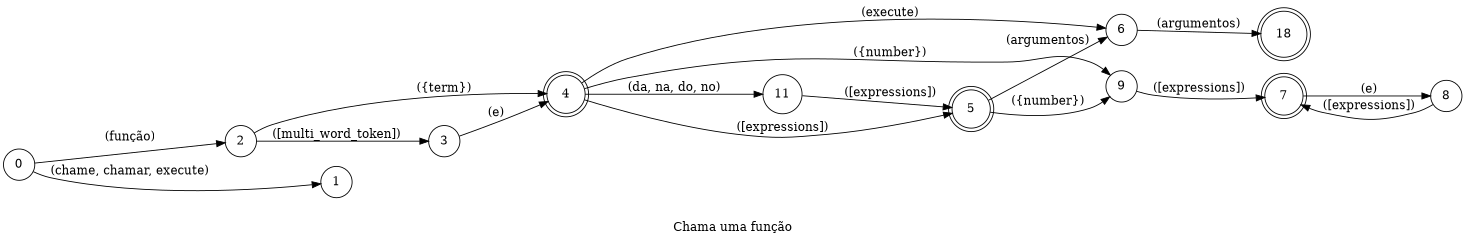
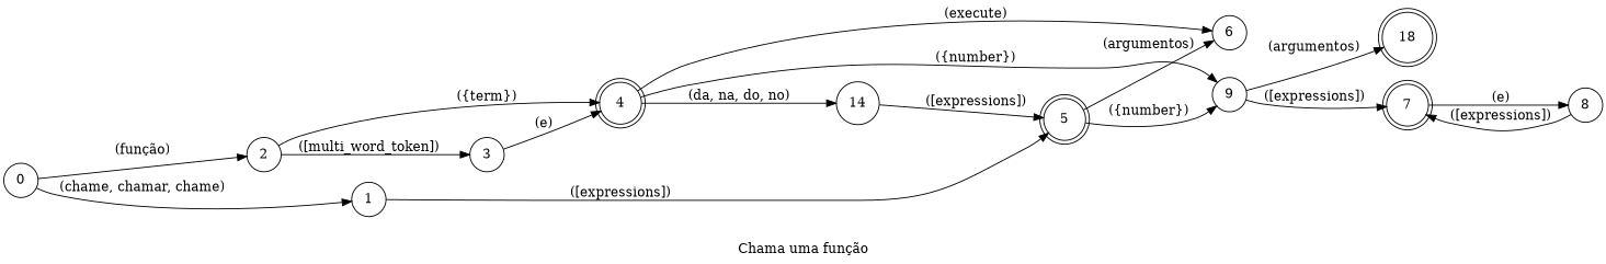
  digraph {
    desc="Chama uma função com os determinados argumentos no determinado caller"
    label="Chama uma função"
    lang="pt-BR"
    langName="Português"
    priority=2
    rankdir=LR
    title="Chama uma função"
    node [shape=circle]
    4 [shape=doublecircle]
-   11
+   11 [label=14]
    5 [shape=doublecircle]
    6
    9
    7 [shape=doublecircle]
    n7 [label=18 shape=doublecircle]
    8
    0
    1
    2
    3
    subgraph sub_1 {
      4
      11
    }
    subgraph sub_2 {
      4
      5
    }
    subgraph sub_3 {
      4
      5
    }
    4 -> 11 [label="(da, na, do, no)"]
-   4 -> 5 [label="([expressions])" store=caller]
+   1 -> 5 [label="([expressions])" store=caller]
    4 -> 6 [label="(execute)"]
    4 -> 9 [label="({number})" store=argsNumber]
    11 -> 5 [label="([expressions])" store=caller]
    5 -> 6 [label="(argumentos)"]
    5 -> 9 [label="({number})" store=argsNumber]
    9 -> 7 [label="([expressions])" store=args]
-   6 -> n7 [label="(argumentos)"]
+   9 -> n7 [label="(argumentos)"]
    7 -> 8 [label="(e)"]
    8 -> 7 [label="([expressions])" store=args]
-   0 -> 1 [label="(chame, chamar, execute)"]
+   0 -> 1 [label="(chame, chamar, chame)"]
    0 -> 2 [label="(função)"]
    2 -> 4 [label="({term})" store=functionName]
    2 -> 3 [extraArgs="{\"case\": \"camel\"}" label="([multi_word_token])" store=functionName]
    3 -> 4 [label="(e)"]
  }
